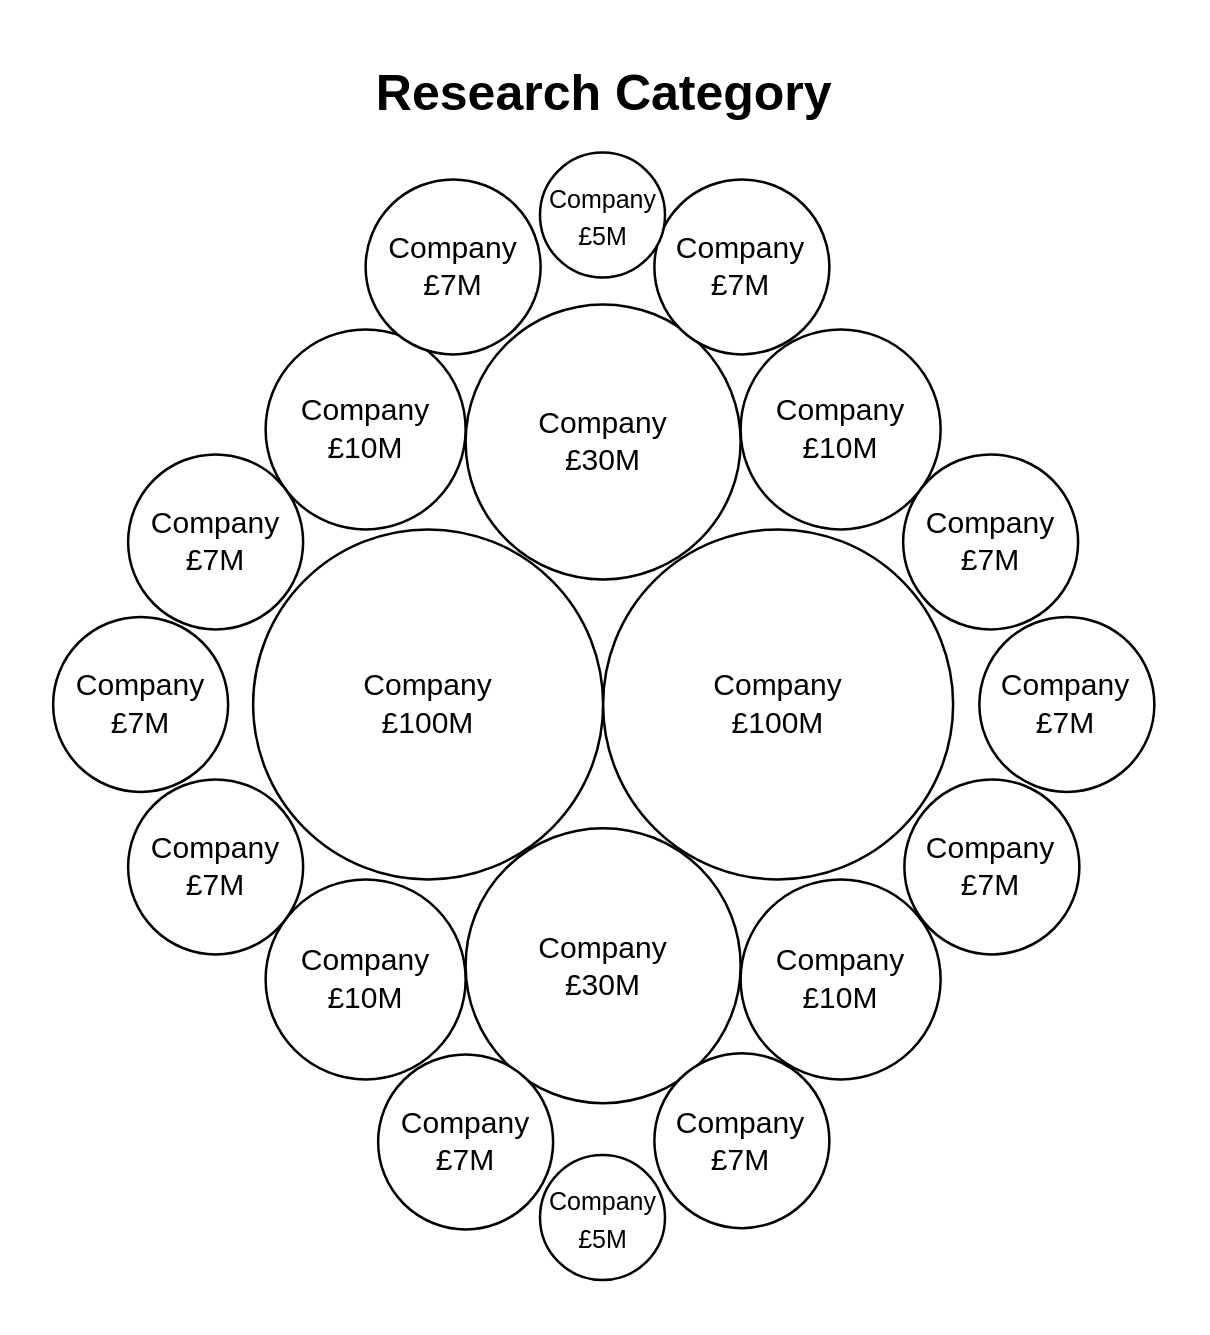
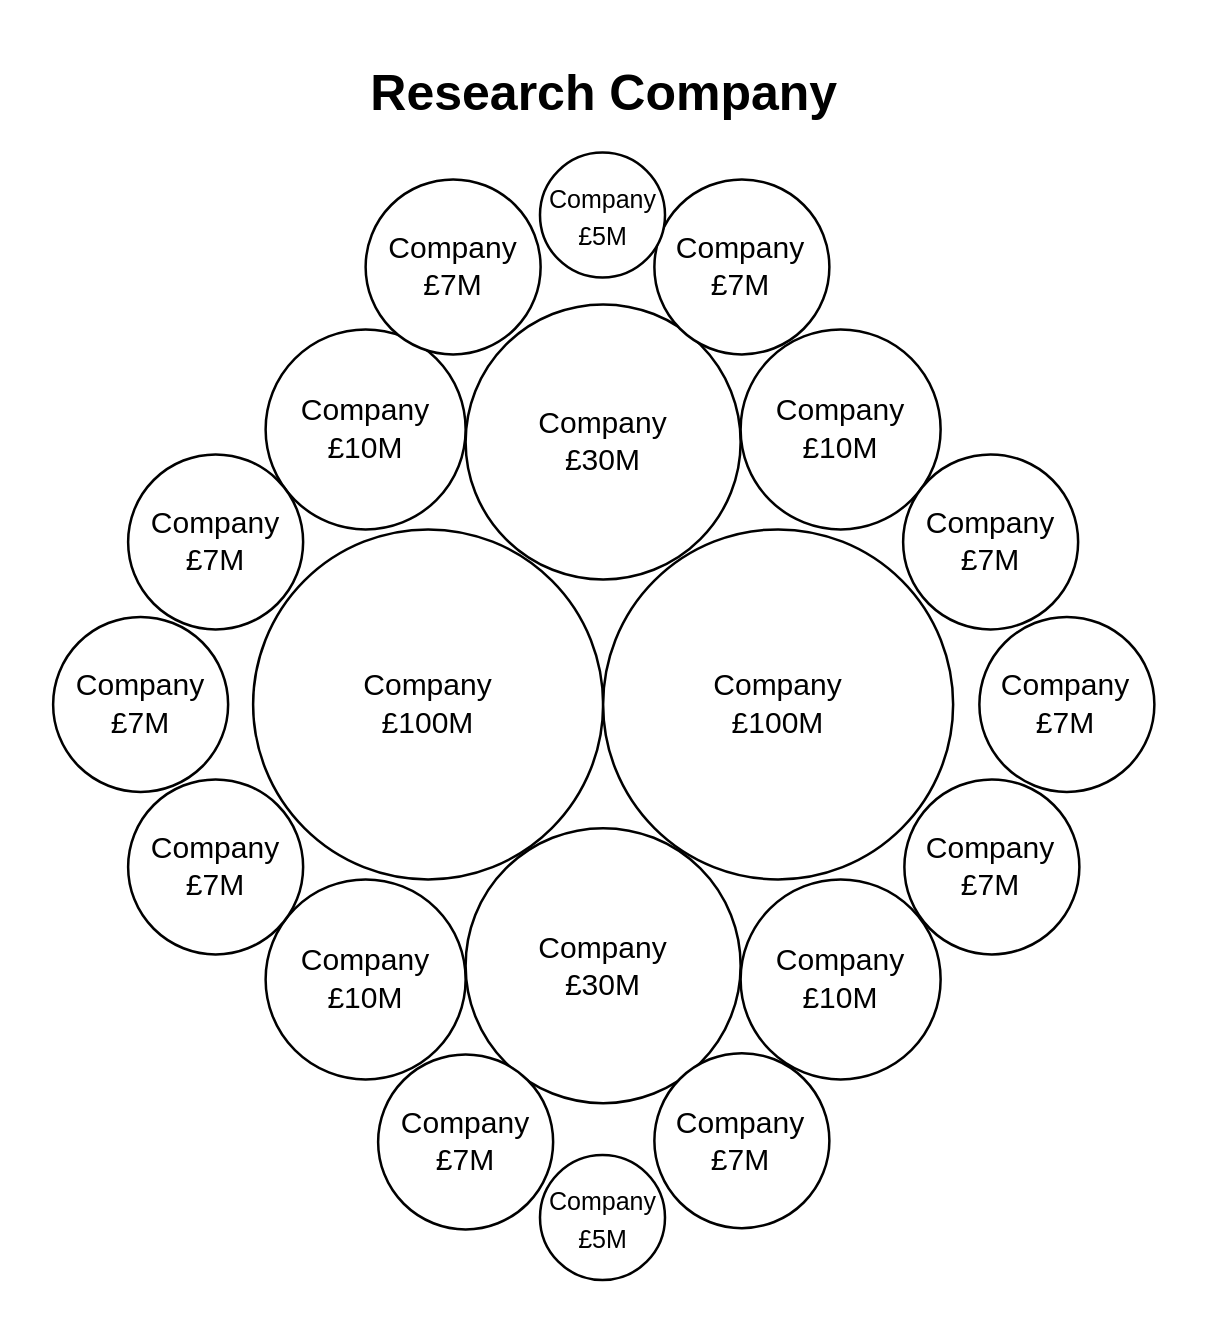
  <mxCell id="0" />
  <mxCell id="1" parent="0" />
  <mxCell id="2" value="Company&lt;br&gt;£30M" style="ellipse;whiteSpace=wrap;html=1;aspect=fixed;" vertex="1" parent="1"><mxGeometry x="185.75" y="121.25" width="110" height="110" as="geometry" /></mxCell>
  <mxCell id="3" value="Company&lt;br&gt;£100M" style="ellipse;whiteSpace=wrap;html=1;aspect=fixed;" vertex="1" parent="1"><mxGeometry x="100.75" y="211.25" width="140" height="140" as="geometry" /></mxCell>
  <mxCell id="4" value="Company&lt;br&gt;£100M" style="ellipse;whiteSpace=wrap;html=1;aspect=fixed;" vertex="1" parent="1"><mxGeometry x="240.75" y="211.25" width="140" height="140" as="geometry" /></mxCell>
  <mxCell id="5" value="Company&lt;br&gt;£30M" style="ellipse;whiteSpace=wrap;html=1;aspect=fixed;" vertex="1" parent="1"><mxGeometry x="185.75" y="330.75" width="110" height="110" as="geometry" /></mxCell>
  <mxCell id="6" value="Company&lt;br&gt;£10M" style="ellipse;whiteSpace=wrap;html=1;aspect=fixed;" vertex="1" parent="1"><mxGeometry x="295.75" y="351.25" width="80" height="80" as="geometry" /></mxCell>
  <mxCell id="7" value="Company&lt;br&gt;£7M" style="ellipse;whiteSpace=wrap;html=1;aspect=fixed;" vertex="1" parent="1"><mxGeometry x="361.25" y="311.25" width="70" height="70" as="geometry" /></mxCell>
- <mxCell id="8" value="&lt;div style=&quot;font-size: 20px;&quot;&gt;Research Category&lt;/div&gt;" style="text;html=1;align=center;verticalAlign=middle;resizable=0;points=[];;autosize=1;fontSize=20;fontStyle=1" vertex="1" parent="1"><mxGeometry x="140.75" y="20.75" width="200" height="30" as="geometry" /></mxCell>
+ <mxCell id="8" value="&lt;div style=&quot;font-size: 20px;&quot;&gt;Research Company&lt;/div&gt;" style="text;html=1;align=center;verticalAlign=middle;resizable=0;points=[];;autosize=1;fontSize=20;fontStyle=1" vertex="1" parent="1"><mxGeometry x="140.75" y="20.75" width="200" height="30" as="geometry" /></mxCell>
  <mxCell id="9" value="Company&lt;br&gt;£10M" style="ellipse;whiteSpace=wrap;html=1;aspect=fixed;" vertex="1" parent="1"><mxGeometry x="295.75" y="131.25" width="80" height="80" as="geometry" /></mxCell>
  <mxCell id="10" value="Company&lt;br&gt;£10M" style="ellipse;whiteSpace=wrap;html=1;aspect=fixed;" vertex="1" parent="1"><mxGeometry x="105.75" y="131.25" width="80" height="80" as="geometry" /></mxCell>
  <mxCell id="11" value="Company&lt;br&gt;£10M" style="ellipse;whiteSpace=wrap;html=1;aspect=fixed;" vertex="1" parent="1"><mxGeometry x="105.75" y="351.25" width="80" height="80" as="geometry" /></mxCell>
  <mxCell id="12" value="Company&lt;br&gt;£7M" style="ellipse;whiteSpace=wrap;html=1;aspect=fixed;" vertex="1" parent="1"><mxGeometry x="50.75" y="311.25" width="70" height="70" as="geometry" /></mxCell>
  <mxCell id="13" value="Company&lt;br&gt;£7M" style="ellipse;whiteSpace=wrap;html=1;aspect=fixed;" vertex="1" parent="1"><mxGeometry x="150.75" y="421.25" width="70" height="70" as="geometry" /></mxCell>
  <mxCell id="14" value="Company&lt;br&gt;£7M" style="ellipse;whiteSpace=wrap;html=1;aspect=fixed;" vertex="1" parent="1"><mxGeometry x="261.25" y="420.75" width="70" height="70" as="geometry" /></mxCell>
  <mxCell id="15" value="Company&lt;br&gt;£7M" style="ellipse;whiteSpace=wrap;html=1;aspect=fixed;" vertex="1" parent="1"><mxGeometry x="261.25" y="71.25" width="70" height="70" as="geometry" /></mxCell>
  <mxCell id="16" value="Company&lt;br&gt;£7M" style="ellipse;whiteSpace=wrap;html=1;aspect=fixed;" vertex="1" parent="1"><mxGeometry x="145.75" y="71.25" width="70" height="70" as="geometry" /></mxCell>
  <mxCell id="17" value="&lt;font style=&quot;font-size: 10px&quot;&gt;Company&lt;br&gt;£5M&lt;/font&gt;" style="ellipse;whiteSpace=wrap;html=1;aspect=fixed;" vertex="1" parent="1"><mxGeometry x="215.5" y="461.5" width="50" height="50" as="geometry" /></mxCell>
  <mxCell id="18" value="Company&lt;br&gt;£7M" style="ellipse;whiteSpace=wrap;html=1;aspect=fixed;" vertex="1" parent="1"><mxGeometry x="360.75" y="181.25" width="70" height="70" as="geometry" /></mxCell>
  <mxCell id="19" value="Company&lt;br&gt;£7M" style="ellipse;whiteSpace=wrap;html=1;aspect=fixed;" vertex="1" parent="1"><mxGeometry x="50.75" y="181.25" width="70" height="70" as="geometry" /></mxCell>
  <mxCell id="20" value="Company&lt;br&gt;£7M" style="ellipse;whiteSpace=wrap;html=1;aspect=fixed;" vertex="1" parent="1"><mxGeometry x="391.25" y="246.25" width="70" height="70" as="geometry" /></mxCell>
  <mxCell id="21" value="Company&lt;br&gt;£7M" style="ellipse;whiteSpace=wrap;html=1;aspect=fixed;" vertex="1" parent="1"><mxGeometry x="20.75" y="246.25" width="70" height="70" as="geometry" /></mxCell>
  <mxCell id="22" value="&lt;font style=&quot;font-size: 10px&quot;&gt;Company&lt;br&gt;£5M&lt;/font&gt;" style="ellipse;whiteSpace=wrap;html=1;aspect=fixed;" vertex="1" parent="1"><mxGeometry x="215.5" y="60.5" width="50" height="50" as="geometry" /></mxCell>
